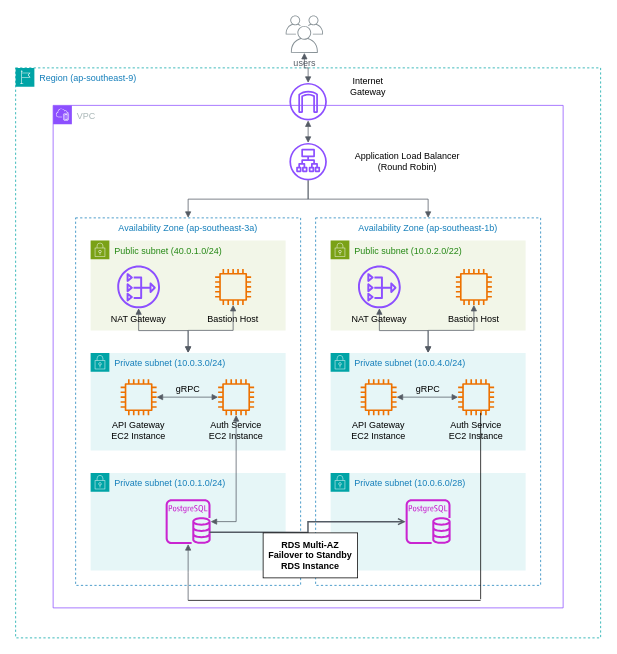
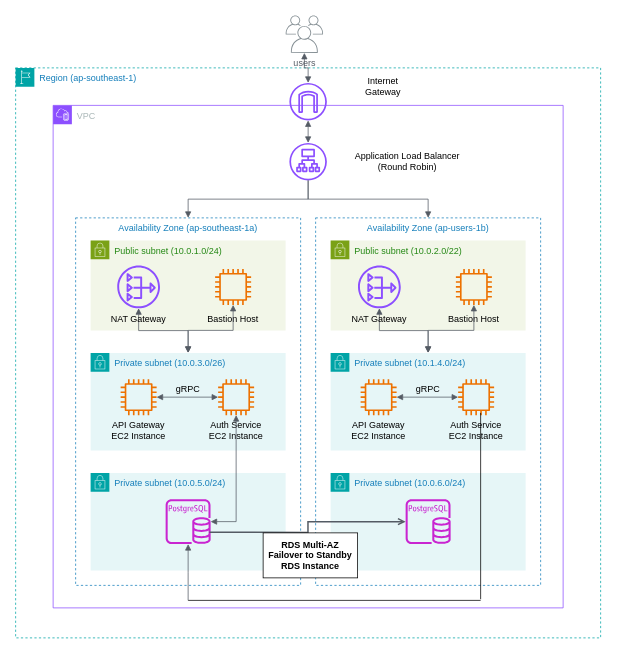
  <mxCell id="0" />
  <mxCell id="1" parent="0" />
- <mxCell id="2" value="Availability Zone (ap-southeast-1b)" style="fillColor=none;strokeColor=#147EBA;dashed=1;verticalAlign=top;fontStyle=0;fontColor=#147EBA;whiteSpace=wrap;html=1;" vertex="1" parent="1"><mxGeometry x="420" y="290" width="300" height="490" as="geometry" /></mxCell>
- <mxCell id="3" value="Availability Zone (ap-southeast-3a)" style="fillColor=none;strokeColor=#147EBA;dashed=1;verticalAlign=top;fontStyle=0;fontColor=#147EBA;whiteSpace=wrap;html=1;" vertex="1" parent="1"><mxGeometry x="100" y="290" width="300" height="490" as="geometry" /></mxCell>
- <mxCell id="4" value="Private subnet (10.0.6.0/28)" style="points=[[0,0],[0.25,0],[0.5,0],[0.75,0],[1,0],[1,0.25],[1,0.5],[1,0.75],[1,1],[0.75,1],[0.5,1],[0.25,1],[0,1],[0,0.75],[0,0.5],[0,0.25]];outlineConnect=0;gradientColor=none;html=1;whiteSpace=wrap;fontSize=12;fontStyle=0;container=1;pointerEvents=0;collapsible=0;recursiveResize=0;shape=mxgraph.aws4.group;grIcon=mxgraph.aws4.group_security_group;grStroke=0;strokeColor=#00A4A6;fillColor=#E6F6F7;verticalAlign=top;align=left;spacingLeft=30;fontColor=#147EBA;dashed=0;" vertex="1" parent="1"><mxGeometry x="440" y="630" width="260" height="130" as="geometry" /></mxCell>
+ <mxCell id="2" value="Availability Zone (ap-users-1b)" style="fillColor=none;strokeColor=#147EBA;dashed=1;verticalAlign=top;fontStyle=0;fontColor=#147EBA;whiteSpace=wrap;html=1;" vertex="1" parent="1"><mxGeometry x="420" y="290" width="300" height="490" as="geometry" /></mxCell>
+ <mxCell id="3" value="Availability Zone (ap-southeast-1a)" style="fillColor=none;strokeColor=#147EBA;dashed=1;verticalAlign=top;fontStyle=0;fontColor=#147EBA;whiteSpace=wrap;html=1;" vertex="1" parent="1"><mxGeometry x="100" y="290" width="300" height="490" as="geometry" /></mxCell>
+ <mxCell id="4" value="Private subnet (10.0.6.0/24)" style="points=[[0,0],[0.25,0],[0.5,0],[0.75,0],[1,0],[1,0.25],[1,0.5],[1,0.75],[1,1],[0.75,1],[0.5,1],[0.25,1],[0,1],[0,0.75],[0,0.5],[0,0.25]];outlineConnect=0;gradientColor=none;html=1;whiteSpace=wrap;fontSize=12;fontStyle=0;container=1;pointerEvents=0;collapsible=0;recursiveResize=0;shape=mxgraph.aws4.group;grIcon=mxgraph.aws4.group_security_group;grStroke=0;strokeColor=#00A4A6;fillColor=#E6F6F7;verticalAlign=top;align=left;spacingLeft=30;fontColor=#147EBA;dashed=0;" vertex="1" parent="1"><mxGeometry x="440" y="630" width="260" height="130" as="geometry" /></mxCell>
  <mxCell id="5" value="" style="sketch=0;outlineConnect=0;fontColor=#232F3E;gradientColor=none;fillColor=#C925D1;strokeColor=none;dashed=0;verticalLabelPosition=bottom;verticalAlign=top;align=center;html=1;fontSize=12;fontStyle=0;aspect=fixed;pointerEvents=1;shape=mxgraph.aws4.rds_postgresql_instance;" vertex="1" parent="4"><mxGeometry x="100" y="35" width="60" height="60" as="geometry" /></mxCell>
- <mxCell id="6" value="Private subnet (10.0.1.0/24)" style="points=[[0,0],[0.25,0],[0.5,0],[0.75,0],[1,0],[1,0.25],[1,0.5],[1,0.75],[1,1],[0.75,1],[0.5,1],[0.25,1],[0,1],[0,0.75],[0,0.5],[0,0.25]];outlineConnect=0;gradientColor=none;html=1;whiteSpace=wrap;fontSize=12;fontStyle=0;container=1;pointerEvents=0;collapsible=0;recursiveResize=0;shape=mxgraph.aws4.group;grIcon=mxgraph.aws4.group_security_group;grStroke=0;strokeColor=#00A4A6;fillColor=#E6F6F7;verticalAlign=top;align=left;spacingLeft=30;fontColor=#147EBA;dashed=0;" vertex="1" parent="1"><mxGeometry x="120" y="630" width="260" height="130" as="geometry" /></mxCell>
+ <mxCell id="6" value="Private subnet (10.0.5.0/24)" style="points=[[0,0],[0.25,0],[0.5,0],[0.75,0],[1,0],[1,0.25],[1,0.5],[1,0.75],[1,1],[0.75,1],[0.5,1],[0.25,1],[0,1],[0,0.75],[0,0.5],[0,0.25]];outlineConnect=0;gradientColor=none;html=1;whiteSpace=wrap;fontSize=12;fontStyle=0;container=1;pointerEvents=0;collapsible=0;recursiveResize=0;shape=mxgraph.aws4.group;grIcon=mxgraph.aws4.group_security_group;grStroke=0;strokeColor=#00A4A6;fillColor=#E6F6F7;verticalAlign=top;align=left;spacingLeft=30;fontColor=#147EBA;dashed=0;" vertex="1" parent="1"><mxGeometry x="120" y="630" width="260" height="130" as="geometry" /></mxCell>
  <mxCell id="7" value="" style="sketch=0;outlineConnect=0;fontColor=#232F3E;gradientColor=none;fillColor=#C925D1;strokeColor=none;dashed=0;verticalLabelPosition=bottom;verticalAlign=top;align=center;html=1;fontSize=12;fontStyle=0;aspect=fixed;pointerEvents=1;shape=mxgraph.aws4.rds_postgresql_instance;" vertex="1" parent="6"><mxGeometry x="100" y="35" width="60" height="60" as="geometry" /></mxCell>
  <mxCell id="8" value="" style="edgeStyle=orthogonalEdgeStyle;html=1;endArrow=open;elbow=vertical;startArrow=none;endFill=0;strokeColor=#545B64;rounded=0;strokeWidth=2;" edge="1" parent="6" target="5"><mxGeometry width="100" relative="1" as="geometry"><mxPoint x="158.5" y="79.09" as="sourcePoint" /><mxPoint x="247.5" y="79.09" as="targetPoint" /></mxGeometry></mxCell>
  <mxCell id="9" value="users" style="sketch=0;outlineConnect=0;gradientColor=none;fontColor=#545B64;strokeColor=none;fillColor=#879196;dashed=0;verticalLabelPosition=bottom;verticalAlign=top;align=center;html=1;fontSize=12;fontStyle=0;aspect=fixed;shape=mxgraph.aws4.illustration_users;pointerEvents=1" vertex="1" parent="1"><mxGeometry x="380" y="20" width="50" height="50" as="geometry" /></mxCell>
  <mxCell id="10" value="" style="endArrow=none;html=1;rounded=0;" edge="1" parent="1"><mxGeometry width="50" height="50" relative="1" as="geometry"><mxPoint x="250" y="800" as="sourcePoint" /><mxPoint x="640" y="800" as="targetPoint" /></mxGeometry></mxCell>
- <mxCell id="11" value="Public subnet (40.0.1.0/24)" style="points=[[0,0],[0.25,0],[0.5,0],[0.75,0],[1,0],[1,0.25],[1,0.5],[1,0.75],[1,1],[0.75,1],[0.5,1],[0.25,1],[0,1],[0,0.75],[0,0.5],[0,0.25]];outlineConnect=0;gradientColor=none;html=1;whiteSpace=wrap;fontSize=12;fontStyle=0;container=1;pointerEvents=0;collapsible=0;recursiveResize=0;shape=mxgraph.aws4.group;grIcon=mxgraph.aws4.group_security_group;grStroke=0;strokeColor=#7AA116;fillColor=#F2F6E8;verticalAlign=top;align=left;spacingLeft=30;fontColor=#248814;dashed=0;" vertex="1" parent="1"><mxGeometry x="120" y="320" width="260" height="120" as="geometry" /></mxCell>
- <mxCell id="12" value="Private subnet (10.0.3.0/24)" style="points=[[0,0],[0.25,0],[0.5,0],[0.75,0],[1,0],[1,0.25],[1,0.5],[1,0.75],[1,1],[0.75,1],[0.5,1],[0.25,1],[0,1],[0,0.75],[0,0.5],[0,0.25]];outlineConnect=0;gradientColor=none;html=1;whiteSpace=wrap;fontSize=12;fontStyle=0;container=1;pointerEvents=0;collapsible=0;recursiveResize=0;shape=mxgraph.aws4.group;grIcon=mxgraph.aws4.group_security_group;grStroke=0;strokeColor=#00A4A6;fillColor=#E6F6F7;verticalAlign=top;align=left;spacingLeft=30;fontColor=#147EBA;dashed=0;" vertex="1" parent="1"><mxGeometry x="120" y="470" width="260" height="130" as="geometry" /></mxCell>
+ <mxCell id="11" value="Public subnet (10.0.1.0/24)" style="points=[[0,0],[0.25,0],[0.5,0],[0.75,0],[1,0],[1,0.25],[1,0.5],[1,0.75],[1,1],[0.75,1],[0.5,1],[0.25,1],[0,1],[0,0.75],[0,0.5],[0,0.25]];outlineConnect=0;gradientColor=none;html=1;whiteSpace=wrap;fontSize=12;fontStyle=0;container=1;pointerEvents=0;collapsible=0;recursiveResize=0;shape=mxgraph.aws4.group;grIcon=mxgraph.aws4.group_security_group;grStroke=0;strokeColor=#7AA116;fillColor=#F2F6E8;verticalAlign=top;align=left;spacingLeft=30;fontColor=#248814;dashed=0;" vertex="1" parent="1"><mxGeometry x="120" y="320" width="260" height="120" as="geometry" /></mxCell>
+ <mxCell id="12" value="Private subnet (10.0.3.0/26)" style="points=[[0,0],[0.25,0],[0.5,0],[0.75,0],[1,0],[1,0.25],[1,0.5],[1,0.75],[1,1],[0.75,1],[0.5,1],[0.25,1],[0,1],[0,0.75],[0,0.5],[0,0.25]];outlineConnect=0;gradientColor=none;html=1;whiteSpace=wrap;fontSize=12;fontStyle=0;container=1;pointerEvents=0;collapsible=0;recursiveResize=0;shape=mxgraph.aws4.group;grIcon=mxgraph.aws4.group_security_group;grStroke=0;strokeColor=#00A4A6;fillColor=#E6F6F7;verticalAlign=top;align=left;spacingLeft=30;fontColor=#147EBA;dashed=0;" vertex="1" parent="1"><mxGeometry x="120" y="470" width="260" height="130" as="geometry" /></mxCell>
  <mxCell id="13" value="" style="sketch=0;outlineConnect=0;fontColor=#232F3E;gradientColor=none;fillColor=#ED7100;strokeColor=none;dashed=0;verticalLabelPosition=bottom;verticalAlign=top;align=center;html=1;fontSize=12;fontStyle=0;aspect=fixed;pointerEvents=1;shape=mxgraph.aws4.instance2;" vertex="1" parent="12"><mxGeometry x="40" y="35" width="48" height="48" as="geometry" /></mxCell>
  <mxCell id="14" value="" style="sketch=0;outlineConnect=0;fontColor=#232F3E;gradientColor=none;fillColor=#ED7100;strokeColor=none;dashed=0;verticalLabelPosition=bottom;verticalAlign=top;align=center;html=1;fontSize=12;fontStyle=0;aspect=fixed;pointerEvents=1;shape=mxgraph.aws4.instance2;" vertex="1" parent="12"><mxGeometry x="170" y="35" width="48" height="48" as="geometry" /></mxCell>
  <mxCell id="15" value="" style="edgeStyle=orthogonalEdgeStyle;html=1;endArrow=block;elbow=vertical;startArrow=block;startFill=1;endFill=1;strokeColor=#545B64;rounded=0;" edge="1" parent="12" source="13" target="14"><mxGeometry width="100" relative="1" as="geometry"><mxPoint x="410" y="64.5" as="sourcePoint" /><mxPoint x="510" y="64.5" as="targetPoint" /></mxGeometry></mxCell>
  <mxCell id="16" value="gRPC" style="text;html=1;align=center;verticalAlign=middle;whiteSpace=wrap;rounded=0;" vertex="1" parent="12"><mxGeometry x="100" y="34" width="60" height="30" as="geometry" /></mxCell>
  <mxCell id="17" value="API Gateway EC2 Instance" style="text;html=1;align=center;verticalAlign=middle;whiteSpace=wrap;rounded=0;" vertex="1" parent="12"><mxGeometry x="19" y="88" width="90" height="30" as="geometry" /></mxCell>
  <mxCell id="18" value="Auth Service EC2 Instance" style="text;html=1;align=center;verticalAlign=middle;whiteSpace=wrap;rounded=0;" vertex="1" parent="12"><mxGeometry x="149" y="88" width="90" height="30" as="geometry" /></mxCell>
  <mxCell id="19" value="" style="edgeStyle=orthogonalEdgeStyle;html=1;endArrow=block;elbow=vertical;startArrow=block;startFill=1;endFill=1;strokeColor=#545B64;rounded=0;" edge="1" parent="1" source="12" target="44"><mxGeometry width="100" relative="1" as="geometry"><mxPoint x="-60" y="530" as="sourcePoint" /><mxPoint x="40" y="530" as="targetPoint" /></mxGeometry></mxCell>
  <mxCell id="20" value="" style="edgeStyle=orthogonalEdgeStyle;html=1;endArrow=block;elbow=vertical;startArrow=block;startFill=1;endFill=1;strokeColor=#545B64;rounded=0;" edge="1" parent="1" source="7" target="14"><mxGeometry width="100" relative="1" as="geometry"><mxPoint x="130" y="920" as="sourcePoint" /><mxPoint x="230" y="920" as="targetPoint" /></mxGeometry></mxCell>
  <mxCell id="21" value="Public subnet (10.0.2.0/22)" style="points=[[0,0],[0.25,0],[0.5,0],[0.75,0],[1,0],[1,0.25],[1,0.5],[1,0.75],[1,1],[0.75,1],[0.5,1],[0.25,1],[0,1],[0,0.75],[0,0.5],[0,0.25]];outlineConnect=0;gradientColor=none;html=1;whiteSpace=wrap;fontSize=12;fontStyle=0;container=1;pointerEvents=0;collapsible=0;recursiveResize=0;shape=mxgraph.aws4.group;grIcon=mxgraph.aws4.group_security_group;grStroke=0;strokeColor=#7AA116;fillColor=#F2F6E8;verticalAlign=top;align=left;spacingLeft=30;fontColor=#248814;dashed=0;" vertex="1" parent="1"><mxGeometry x="440" y="320" width="260" height="120" as="geometry" /></mxCell>
- <mxCell id="22" value="Private subnet (10.0.4.0/24)" style="points=[[0,0],[0.25,0],[0.5,0],[0.75,0],[1,0],[1,0.25],[1,0.5],[1,0.75],[1,1],[0.75,1],[0.5,1],[0.25,1],[0,1],[0,0.75],[0,0.5],[0,0.25]];outlineConnect=0;gradientColor=none;html=1;whiteSpace=wrap;fontSize=12;fontStyle=0;container=1;pointerEvents=0;collapsible=0;recursiveResize=0;shape=mxgraph.aws4.group;grIcon=mxgraph.aws4.group_security_group;grStroke=0;strokeColor=#00A4A6;fillColor=#E6F6F7;verticalAlign=top;align=left;spacingLeft=30;fontColor=#147EBA;dashed=0;" vertex="1" parent="1"><mxGeometry x="440" y="470" width="260" height="130" as="geometry" /></mxCell>
+ <mxCell id="22" value="Private subnet (10.1.4.0/24)" style="points=[[0,0],[0.25,0],[0.5,0],[0.75,0],[1,0],[1,0.25],[1,0.5],[1,0.75],[1,1],[0.75,1],[0.5,1],[0.25,1],[0,1],[0,0.75],[0,0.5],[0,0.25]];outlineConnect=0;gradientColor=none;html=1;whiteSpace=wrap;fontSize=12;fontStyle=0;container=1;pointerEvents=0;collapsible=0;recursiveResize=0;shape=mxgraph.aws4.group;grIcon=mxgraph.aws4.group_security_group;grStroke=0;strokeColor=#00A4A6;fillColor=#E6F6F7;verticalAlign=top;align=left;spacingLeft=30;fontColor=#147EBA;dashed=0;" vertex="1" parent="1"><mxGeometry x="440" y="470" width="260" height="130" as="geometry" /></mxCell>
  <mxCell id="23" value="" style="sketch=0;outlineConnect=0;fontColor=#232F3E;gradientColor=none;fillColor=#ED7100;strokeColor=none;dashed=0;verticalLabelPosition=bottom;verticalAlign=top;align=center;html=1;fontSize=12;fontStyle=0;aspect=fixed;pointerEvents=1;shape=mxgraph.aws4.instance2;" vertex="1" parent="22"><mxGeometry x="40" y="35" width="48" height="48" as="geometry" /></mxCell>
  <mxCell id="24" value="" style="sketch=0;outlineConnect=0;fontColor=#232F3E;gradientColor=none;fillColor=#ED7100;strokeColor=none;dashed=0;verticalLabelPosition=bottom;verticalAlign=top;align=center;html=1;fontSize=12;fontStyle=0;aspect=fixed;pointerEvents=1;shape=mxgraph.aws4.instance2;" vertex="1" parent="22"><mxGeometry x="170" y="35" width="48" height="48" as="geometry" /></mxCell>
  <mxCell id="25" value="" style="edgeStyle=orthogonalEdgeStyle;html=1;endArrow=block;elbow=vertical;startArrow=block;startFill=1;endFill=1;strokeColor=#545B64;rounded=0;" edge="1" parent="22" source="23" target="24"><mxGeometry width="100" relative="1" as="geometry"><mxPoint x="410" y="64.5" as="sourcePoint" /><mxPoint x="510" y="64.5" as="targetPoint" /></mxGeometry></mxCell>
  <mxCell id="26" value="gRPC" style="text;html=1;align=center;verticalAlign=middle;whiteSpace=wrap;rounded=0;" vertex="1" parent="22"><mxGeometry x="100" y="34" width="60" height="30" as="geometry" /></mxCell>
  <mxCell id="27" value="API Gateway EC2 Instance" style="text;html=1;align=center;verticalAlign=middle;whiteSpace=wrap;rounded=0;" vertex="1" parent="22"><mxGeometry x="19" y="88" width="90" height="30" as="geometry" /></mxCell>
  <mxCell id="28" value="Auth Service EC2 Instance" style="text;html=1;align=center;verticalAlign=middle;whiteSpace=wrap;rounded=0;" vertex="1" parent="22"><mxGeometry x="149" y="88" width="90" height="30" as="geometry" /></mxCell>
  <mxCell id="29" value="" style="edgeStyle=orthogonalEdgeStyle;html=1;endArrow=block;elbow=vertical;startArrow=block;startFill=1;endFill=1;strokeColor=#545B64;rounded=0;" edge="1" parent="1" source="22" target="49"><mxGeometry width="100" relative="1" as="geometry"><mxPoint x="260" y="530" as="sourcePoint" /><mxPoint x="570" y="410.5" as="targetPoint" /><Array as="points" /></mxGeometry></mxCell>
  <mxCell id="30" value="" style="endArrow=none;html=1;rounded=0;" edge="1" parent="1"><mxGeometry width="50" height="50" relative="1" as="geometry"><mxPoint x="640" y="798.5" as="sourcePoint" /><mxPoint x="640" y="550" as="targetPoint" /></mxGeometry></mxCell>
  <mxCell id="31" value="" style="edgeStyle=orthogonalEdgeStyle;html=1;endArrow=none;elbow=vertical;startArrow=block;startFill=1;strokeColor=#545B64;rounded=0;" edge="1" parent="1" source="7"><mxGeometry width="100" relative="1" as="geometry"><mxPoint x="330" y="660" as="sourcePoint" /><mxPoint x="250" y="800" as="targetPoint" /></mxGeometry></mxCell>
  <mxCell id="32" style="edgeStyle=orthogonalEdgeStyle;rounded=0;orthogonalLoop=1;jettySize=auto;html=1;exitX=0.5;exitY=1;exitDx=0;exitDy=0;" edge="1" parent="1" source="2" target="2"><mxGeometry relative="1" as="geometry" /></mxCell>
  <mxCell id="33" style="edgeStyle=orthogonalEdgeStyle;rounded=0;orthogonalLoop=1;jettySize=auto;html=1;exitX=0.5;exitY=1;exitDx=0;exitDy=0;" edge="1" parent="1" source="2" target="2"><mxGeometry relative="1" as="geometry" /></mxCell>
  <mxCell id="34" value="&lt;b&gt;RDS Multi-AZ&lt;br&gt;Failover to Standby RDS Instance&lt;/b&gt;" style="text;html=1;align=center;verticalAlign=middle;whiteSpace=wrap;rounded=0;fillColor=default;strokeColor=default;" vertex="1" parent="1"><mxGeometry x="350" y="710" width="126" height="60" as="geometry" /></mxCell>
  <mxCell id="35" value="VPC" style="points=[[0,0],[0.25,0],[0.5,0],[0.75,0],[1,0],[1,0.25],[1,0.5],[1,0.75],[1,1],[0.75,1],[0.5,1],[0.25,1],[0,1],[0,0.75],[0,0.5],[0,0.25]];outlineConnect=0;gradientColor=none;html=1;whiteSpace=wrap;fontSize=12;fontStyle=0;container=1;pointerEvents=0;collapsible=0;recursiveResize=0;shape=mxgraph.aws4.group;grIcon=mxgraph.aws4.group_vpc2;strokeColor=#8C4FFF;fillColor=none;verticalAlign=top;align=left;spacingLeft=30;fontColor=#AAB7B8;dashed=0;" vertex="1" parent="1"><mxGeometry x="70" y="140" width="680" height="670" as="geometry" /></mxCell>
  <mxCell id="36" value="" style="sketch=0;outlineConnect=0;fontColor=#232F3E;gradientColor=none;fillColor=#8C4FFF;strokeColor=none;dashed=0;verticalLabelPosition=bottom;verticalAlign=top;align=center;html=1;fontSize=12;fontStyle=0;aspect=fixed;pointerEvents=1;shape=mxgraph.aws4.application_load_balancer;" vertex="1" parent="35"><mxGeometry x="315" y="50" width="50" height="50" as="geometry" /></mxCell>
  <mxCell id="37" value="Application Load Balancer&lt;br&gt;(Round Robin)" style="text;html=1;align=center;verticalAlign=middle;whiteSpace=wrap;rounded=0;" vertex="1" parent="35"><mxGeometry x="395" y="60" width="155" height="30" as="geometry" /></mxCell>
  <mxCell id="38" value="" style="sketch=0;outlineConnect=0;fontColor=#232F3E;gradientColor=none;fillColor=#8C4FFF;strokeColor=none;dashed=0;verticalLabelPosition=bottom;verticalAlign=top;align=center;html=1;fontSize=12;fontStyle=0;aspect=fixed;pointerEvents=1;shape=mxgraph.aws4.internet_gateway;" vertex="1" parent="35"><mxGeometry x="315" y="-30" width="50" height="50" as="geometry" /></mxCell>
  <mxCell id="39" value="" style="edgeStyle=orthogonalEdgeStyle;html=1;endArrow=block;elbow=vertical;startArrow=block;startFill=1;endFill=1;strokeColor=#545B64;rounded=0;" edge="1" parent="35" source="38" target="36"><mxGeometry width="100" relative="1" as="geometry"><mxPoint x="-10" y="320" as="sourcePoint" /><mxPoint x="90" y="320" as="targetPoint" /></mxGeometry></mxCell>
  <mxCell id="40" value="" style="edgeStyle=orthogonalEdgeStyle;html=1;endArrow=none;elbow=vertical;startArrow=block;startFill=1;strokeColor=#545B64;rounded=0;" edge="1" parent="1" source="3" target="36"><mxGeometry width="100" relative="1" as="geometry"><mxPoint x="120" y="500" as="sourcePoint" /><mxPoint x="220" y="500" as="targetPoint" /></mxGeometry></mxCell>
  <mxCell id="41" value="" style="edgeStyle=orthogonalEdgeStyle;html=1;endArrow=block;elbow=vertical;startArrow=none;endFill=1;strokeColor=#545B64;rounded=0;entryX=0.5;entryY=0;entryDx=0;entryDy=0;" edge="1" parent="1" source="36" target="2"><mxGeometry width="100" relative="1" as="geometry"><mxPoint x="410" y="250" as="sourcePoint" /><mxPoint x="220" y="500" as="targetPoint" /></mxGeometry></mxCell>
- <mxCell id="42" value="Internet Gateway" style="text;html=1;align=center;verticalAlign=middle;whiteSpace=wrap;rounded=0;" vertex="1" parent="1"><mxGeometry x="460" y="100" width="60" height="30" as="geometry" /></mxCell>
- <mxCell id="43" value="Region (ap-southeast-9)&lt;div&gt;&lt;br&gt;&lt;/div&gt;" style="points=[[0,0],[0.25,0],[0.5,0],[0.75,0],[1,0],[1,0.25],[1,0.5],[1,0.75],[1,1],[0.75,1],[0.5,1],[0.25,1],[0,1],[0,0.75],[0,0.5],[0,0.25]];outlineConnect=0;gradientColor=none;html=1;whiteSpace=wrap;fontSize=12;fontStyle=0;container=1;pointerEvents=0;collapsible=0;recursiveResize=0;shape=mxgraph.aws4.group;grIcon=mxgraph.aws4.group_region;strokeColor=#00A4A6;fillColor=none;verticalAlign=top;align=left;spacingLeft=30;fontColor=#147EBA;dashed=1;" vertex="1" parent="1"><mxGeometry x="20" y="90" width="780" height="760" as="geometry" /></mxCell>
+ <mxCell id="42" value="Internet Gateway" style="text;html=1;align=center;verticalAlign=middle;whiteSpace=wrap;rounded=0;" vertex="1" parent="1"><mxGeometry x="480" y="100" width="60" height="30" as="geometry" /></mxCell>
+ <mxCell id="43" value="Region (ap-southeast-1)&lt;div&gt;&lt;br&gt;&lt;/div&gt;" style="points=[[0,0],[0.25,0],[0.5,0],[0.75,0],[1,0],[1,0.25],[1,0.5],[1,0.75],[1,1],[0.75,1],[0.5,1],[0.25,1],[0,1],[0,0.75],[0,0.5],[0,0.25]];outlineConnect=0;gradientColor=none;html=1;whiteSpace=wrap;fontSize=12;fontStyle=0;container=1;pointerEvents=0;collapsible=0;recursiveResize=0;shape=mxgraph.aws4.group;grIcon=mxgraph.aws4.group_region;strokeColor=#00A4A6;fillColor=none;verticalAlign=top;align=left;spacingLeft=30;fontColor=#147EBA;dashed=1;" vertex="1" parent="1"><mxGeometry x="20" y="90" width="780" height="760" as="geometry" /></mxCell>
  <mxCell id="44" value="" style="sketch=0;outlineConnect=0;fontColor=#232F3E;gradientColor=none;fillColor=#8C4FFF;strokeColor=none;dashed=0;verticalLabelPosition=bottom;verticalAlign=top;align=center;html=1;fontSize=12;fontStyle=0;aspect=fixed;pointerEvents=1;shape=mxgraph.aws4.nat_gateway;" vertex="1" parent="43"><mxGeometry x="135.5" y="263.5" width="57" height="57" as="geometry" /></mxCell>
  <mxCell id="45" value="NAT Gateway" style="text;html=1;align=center;verticalAlign=middle;whiteSpace=wrap;rounded=0;" vertex="1" parent="43"><mxGeometry x="119" y="320" width="90" height="30" as="geometry" /></mxCell>
  <mxCell id="46" value="" style="sketch=0;outlineConnect=0;fontColor=#232F3E;gradientColor=none;fillColor=#ED7100;strokeColor=none;dashed=0;verticalLabelPosition=bottom;verticalAlign=top;align=center;html=1;fontSize=12;fontStyle=0;aspect=fixed;pointerEvents=1;shape=mxgraph.aws4.instance2;" vertex="1" parent="43"><mxGeometry x="266" y="268" width="48" height="48" as="geometry" /></mxCell>
  <mxCell id="47" value="Bastion Host" style="text;html=1;align=center;verticalAlign=middle;whiteSpace=wrap;rounded=0;" vertex="1" parent="43"><mxGeometry x="245" y="320" width="90" height="30" as="geometry" /></mxCell>
  <mxCell id="48" value="" style="edgeStyle=orthogonalEdgeStyle;html=1;endArrow=block;elbow=vertical;startArrow=block;startFill=1;endFill=1;strokeColor=#545B64;rounded=0;" edge="1" parent="1" source="9" target="38"><mxGeometry width="100" relative="1" as="geometry"><mxPoint x="616" y="370" as="sourcePoint" /><mxPoint x="716" y="370" as="targetPoint" /></mxGeometry></mxCell>
  <mxCell id="49" value="" style="sketch=0;outlineConnect=0;fontColor=#232F3E;gradientColor=none;fillColor=#8C4FFF;strokeColor=none;dashed=0;verticalLabelPosition=bottom;verticalAlign=top;align=center;html=1;fontSize=12;fontStyle=0;aspect=fixed;pointerEvents=1;shape=mxgraph.aws4.nat_gateway;" vertex="1" parent="1"><mxGeometry x="476.5" y="353.5" width="57" height="57" as="geometry" /></mxCell>
  <mxCell id="50" value="NAT Gateway" style="text;html=1;align=center;verticalAlign=middle;whiteSpace=wrap;rounded=0;" vertex="1" parent="1"><mxGeometry x="460" y="410" width="90" height="30" as="geometry" /></mxCell>
  <mxCell id="51" value="" style="sketch=0;outlineConnect=0;fontColor=#232F3E;gradientColor=none;fillColor=#ED7100;strokeColor=none;dashed=0;verticalLabelPosition=bottom;verticalAlign=top;align=center;html=1;fontSize=12;fontStyle=0;aspect=fixed;pointerEvents=1;shape=mxgraph.aws4.instance2;" vertex="1" parent="1"><mxGeometry x="607" y="358" width="48" height="48" as="geometry" /></mxCell>
  <mxCell id="52" value="Bastion Host" style="text;html=1;align=center;verticalAlign=middle;whiteSpace=wrap;rounded=0;" vertex="1" parent="1"><mxGeometry x="586" y="410" width="90" height="30" as="geometry" /></mxCell>
  <mxCell id="53" value="" style="edgeStyle=orthogonalEdgeStyle;html=1;endArrow=block;elbow=vertical;startArrow=block;startFill=1;endFill=1;strokeColor=#545B64;rounded=0;" edge="1" parent="1" source="46" target="12"><mxGeometry width="100" relative="1" as="geometry"><mxPoint x="336" y="520" as="sourcePoint" /><mxPoint x="436" y="520" as="targetPoint" /><Array as="points"><mxPoint x="310" y="440" /><mxPoint x="250" y="440" /></Array></mxGeometry></mxCell>
  <mxCell id="54" value="" style="edgeStyle=orthogonalEdgeStyle;html=1;endArrow=block;elbow=vertical;startArrow=block;startFill=1;endFill=1;strokeColor=#545B64;rounded=0;" edge="1" parent="1" source="51" target="22"><mxGeometry width="100" relative="1" as="geometry"><mxPoint x="336" y="520" as="sourcePoint" /><mxPoint x="436" y="520" as="targetPoint" /><Array as="points"><mxPoint x="631" y="440" /><mxPoint x="570" y="440" /></Array></mxGeometry></mxCell>
